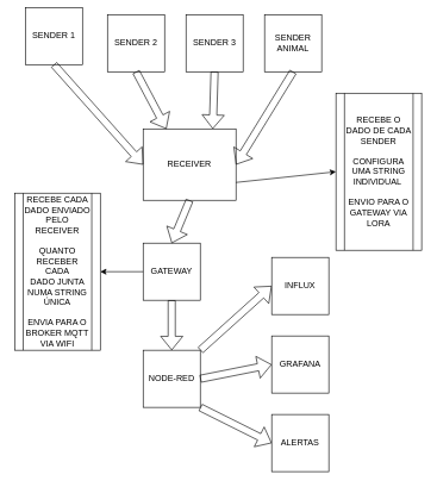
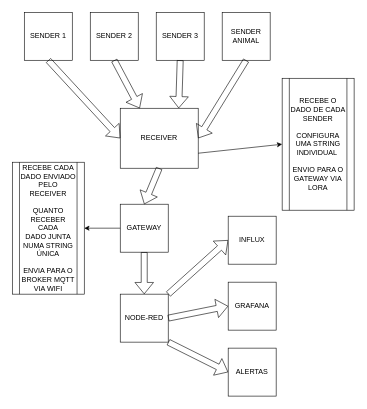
  <mxCell id="0" />
  <mxCell id="1" parent="0" />
- <mxCell id="2" value="SENDER 1" style="whiteSpace=wrap;html=1;aspect=fixed;" vertex="1" parent="1"><mxGeometry x="35" y="10" width="80" height="80" as="geometry" /></mxCell>
+ <mxCell id="2" value="SENDER 1" style="whiteSpace=wrap;html=1;aspect=fixed;" vertex="1" parent="1"><mxGeometry x="40" y="20" width="80" height="80" as="geometry" /></mxCell>
  <mxCell id="3" value="SENDER 2" style="whiteSpace=wrap;html=1;aspect=fixed;" vertex="1" parent="1"><mxGeometry x="150" y="20" width="80" height="80" as="geometry" /></mxCell>
  <mxCell id="4" value="SENDER 3" style="whiteSpace=wrap;html=1;aspect=fixed;" vertex="1" parent="1"><mxGeometry x="260" y="20" width="80" height="80" as="geometry" /></mxCell>
  <mxCell id="5" value="SENDER ANIMAL" style="whiteSpace=wrap;html=1;aspect=fixed;" vertex="1" parent="1"><mxGeometry x="370" y="20" width="80" height="80" as="geometry" /></mxCell>
  <mxCell id="6" value="RECEIVER" style="whiteSpace=wrap;html=1;aspect=fixed;" vertex="1" parent="1"><mxGeometry x="200" y="180" width="130" height="100" as="geometry" /></mxCell>
  <mxCell id="7" value="" style="shape=flexArrow;endArrow=classic;html=1;rounded=0;exitX=0.5;exitY=1;exitDx=0;exitDy=0;entryX=0;entryY=0.5;entryDx=0;entryDy=0;" edge="1" parent="1" source="2" target="6"><mxGeometry width="50" height="50" relative="1" as="geometry"><mxPoint x="390" y="270" as="sourcePoint" /><mxPoint x="440" y="220" as="targetPoint" /></mxGeometry></mxCell>
  <mxCell id="8" value="" style="shape=flexArrow;endArrow=classic;html=1;rounded=0;exitX=0.5;exitY=1;exitDx=0;exitDy=0;entryX=0.25;entryY=0;entryDx=0;entryDy=0;" edge="1" parent="1" source="3" target="6"><mxGeometry width="50" height="50" relative="1" as="geometry"><mxPoint x="390" y="270" as="sourcePoint" /><mxPoint x="440" y="220" as="targetPoint" /></mxGeometry></mxCell>
  <mxCell id="9" value="" style="shape=flexArrow;endArrow=classic;html=1;rounded=0;exitX=0.5;exitY=1;exitDx=0;exitDy=0;entryX=0.75;entryY=0;entryDx=0;entryDy=0;" edge="1" parent="1" source="4" target="6"><mxGeometry width="50" height="50" relative="1" as="geometry"><mxPoint x="390" y="270" as="sourcePoint" /><mxPoint x="440" y="220" as="targetPoint" /></mxGeometry></mxCell>
  <mxCell id="10" value="" style="shape=flexArrow;endArrow=classic;html=1;rounded=0;exitX=0.5;exitY=1;exitDx=0;exitDy=0;entryX=1;entryY=0.5;entryDx=0;entryDy=0;" edge="1" parent="1" source="5" target="6"><mxGeometry width="50" height="50" relative="1" as="geometry"><mxPoint x="390" y="270" as="sourcePoint" /><mxPoint x="440" y="220" as="targetPoint" /></mxGeometry></mxCell>
  <mxCell id="11" value="GATEWAY" style="whiteSpace=wrap;html=1;aspect=fixed;" vertex="1" parent="1"><mxGeometry x="200" y="340" width="80" height="80" as="geometry" /></mxCell>
  <mxCell id="12" value="" style="shape=flexArrow;endArrow=classic;html=1;rounded=0;exitX=0.5;exitY=1;exitDx=0;exitDy=0;entryX=0.5;entryY=0;entryDx=0;entryDy=0;" edge="1" parent="1" source="6" target="11"><mxGeometry width="50" height="50" relative="1" as="geometry"><mxPoint x="390" y="270" as="sourcePoint" /><mxPoint x="440" y="220" as="targetPoint" /></mxGeometry></mxCell>
  <mxCell id="13" value="" style="endArrow=classic;html=1;rounded=0;exitX=1;exitY=0.75;exitDx=0;exitDy=0;entryX=0;entryY=0.5;entryDx=0;entryDy=0;" edge="1" parent="1" source="6" target="14"><mxGeometry width="50" height="50" relative="1" as="geometry"><mxPoint x="390" y="270" as="sourcePoint" /><mxPoint x="410" y="250" as="targetPoint" /></mxGeometry></mxCell>
  <mxCell id="14" value="RECEBE O DADO DE CADA SENDER&lt;br&gt;&lt;br&gt;CONFIGURA UMA STRING INDIVIDUAL&amp;nbsp;&lt;div&gt;&lt;br&gt;&lt;/div&gt;&lt;div&gt;ENVIO PARA O GATEWAY VIA LORA&lt;/div&gt;" style="shape=process;whiteSpace=wrap;html=1;backgroundOutline=1;" vertex="1" parent="1"><mxGeometry x="470" y="130" width="120" height="220" as="geometry" /></mxCell>
  <mxCell id="15" value="" style="endArrow=classic;html=1;rounded=0;exitX=0;exitY=0.5;exitDx=0;exitDy=0;entryX=1;entryY=0.5;entryDx=0;entryDy=0;" edge="1" parent="1" target="16" source="11"><mxGeometry width="50" height="50" relative="1" as="geometry"><mxPoint x="115" y="390" as="sourcePoint" /><mxPoint x="570" y="410" as="targetPoint" /></mxGeometry></mxCell>
  <mxCell id="16" value="RECEBE CADA DADO ENVIADO PELO RECEIVER&lt;div&gt;&lt;br&gt;&lt;/div&gt;&lt;div&gt;QUANTO RECEBER CADA DADO&amp;nbsp;&lt;span style=&quot;background-color: initial;&quot;&gt;JUNTA NUMA STRING ÚNICA&lt;/span&gt;&lt;div&gt;&lt;br&gt;&lt;/div&gt;&lt;div&gt;ENVIA PARA O BROKER MQTT VIA WIFI&lt;/div&gt;&lt;/div&gt;" style="shape=process;whiteSpace=wrap;html=1;backgroundOutline=1;" vertex="1" parent="1"><mxGeometry x="20" y="270" width="120" height="220" as="geometry" /></mxCell>
  <mxCell id="17" value="" style="shape=flexArrow;endArrow=classic;html=1;rounded=0;exitX=0.5;exitY=1;exitDx=0;exitDy=0;entryX=0.5;entryY=0;entryDx=0;entryDy=0;" edge="1" parent="1" source="11" target="18"><mxGeometry width="50" height="50" relative="1" as="geometry"><mxPoint x="390" y="270" as="sourcePoint" /><mxPoint x="430" y="440" as="targetPoint" /></mxGeometry></mxCell>
  <mxCell id="18" value="NODE-RED" style="whiteSpace=wrap;html=1;aspect=fixed;" vertex="1" parent="1"><mxGeometry x="200" y="490" width="80" height="80" as="geometry" /></mxCell>
  <mxCell id="19" value="" style="shape=flexArrow;endArrow=classic;html=1;rounded=0;exitX=1;exitY=0;exitDx=0;exitDy=0;entryX=0;entryY=0.5;entryDx=0;entryDy=0;" edge="1" parent="1" source="18" target="22"><mxGeometry width="50" height="50" relative="1" as="geometry"><mxPoint x="390" y="270" as="sourcePoint" /><mxPoint x="560" y="390" as="targetPoint" /></mxGeometry></mxCell>
  <mxCell id="20" value="" style="shape=flexArrow;endArrow=classic;html=1;rounded=0;exitX=1;exitY=0.5;exitDx=0;exitDy=0;entryX=0;entryY=0.5;entryDx=0;entryDy=0;" edge="1" parent="1" source="18" target="23"><mxGeometry width="50" height="50" relative="1" as="geometry"><mxPoint x="390" y="270" as="sourcePoint" /><mxPoint x="560" y="440" as="targetPoint" /></mxGeometry></mxCell>
  <mxCell id="21" value="" style="shape=flexArrow;endArrow=classic;html=1;rounded=0;exitX=1;exitY=1;exitDx=0;exitDy=0;entryX=0;entryY=0.5;entryDx=0;entryDy=0;" edge="1" parent="1" source="18" target="24"><mxGeometry width="50" height="50" relative="1" as="geometry"><mxPoint x="453" y="440" as="sourcePoint" /><mxPoint x="440" y="610" as="targetPoint" /></mxGeometry></mxCell>
  <mxCell id="22" value="INFLUX" style="whiteSpace=wrap;html=1;aspect=fixed;" vertex="1" parent="1"><mxGeometry x="380" y="360" width="80" height="80" as="geometry" /></mxCell>
  <mxCell id="23" value="GRAFANA" style="whiteSpace=wrap;html=1;aspect=fixed;" vertex="1" parent="1"><mxGeometry x="380" y="470" width="80" height="80" as="geometry" /></mxCell>
  <mxCell id="24" value="ALERTAS" style="whiteSpace=wrap;html=1;aspect=fixed;" vertex="1" parent="1"><mxGeometry x="380" y="580" width="80" height="80" as="geometry" /></mxCell>
